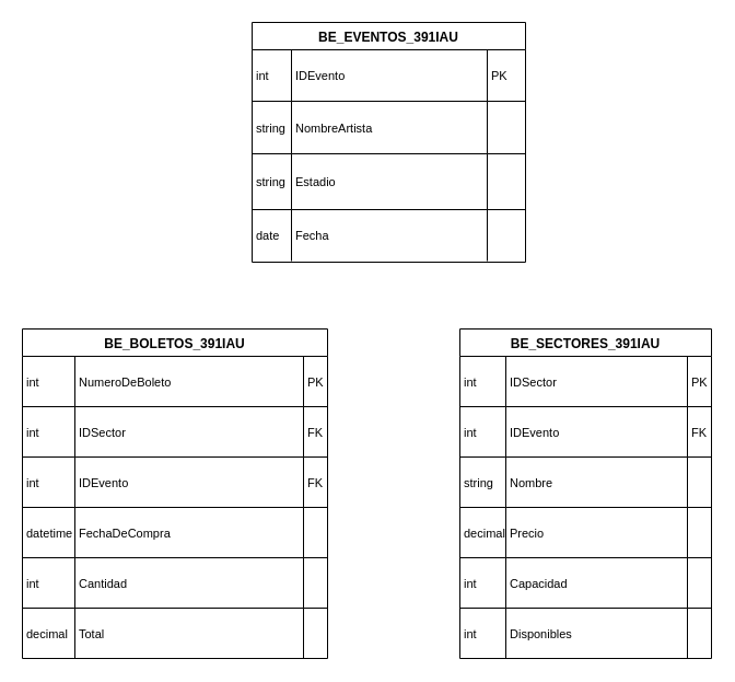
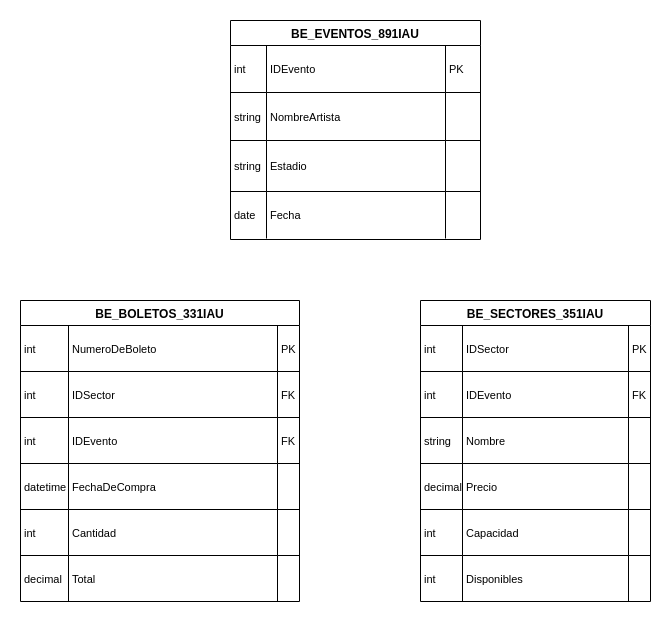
  <mxCell id="0" />
  <mxCell id="1" parent="0" />
- <mxCell id="2" value="BE_EVENTOS_391IAU" style="shape=table;startSize=25;container=1;collapsible=0;childLayout=tableLayout;fixedRows=1;rowLines=1;fontStyle=1;align=center;resizeLast=1;" vertex="1" parent="1"><mxGeometry x="230" y="20" width="250" height="219" as="geometry" /></mxCell>
+ <mxCell id="2" value="BE_EVENTOS_891IAU" style="shape=table;startSize=25;container=1;collapsible=0;childLayout=tableLayout;fixedRows=1;rowLines=1;fontStyle=1;align=center;resizeLast=1;" vertex="1" parent="1"><mxGeometry x="230" y="20" width="250" height="219" as="geometry" /></mxCell>
  <mxCell id="3" style="shape=tableRow;horizontal=0;startSize=0;swimlaneHead=0;swimlaneBody=0;fillColor=none;collapsible=0;dropTarget=0;points=[[0,0.5],[1,0.5]];portConstraint=eastwest;top=0;left=0;right=0;bottom=0;" vertex="1" parent="2"><mxGeometry y="25" width="250" height="47" as="geometry" /></mxCell>
  <mxCell id="4" value="int" style="shape=partialRectangle;connectable=0;fillColor=none;top=0;left=0;bottom=0;right=0;align=left;spacingLeft=2;overflow=hidden;fontSize=11;" vertex="1" parent="3"><mxGeometry width="36" height="47" as="geometry"><mxRectangle width="36" height="47" as="alternateBounds" /></mxGeometry></mxCell>
  <mxCell id="5" value="IDEvento" style="shape=partialRectangle;connectable=0;fillColor=none;top=0;left=0;bottom=0;right=0;align=left;spacingLeft=2;overflow=hidden;fontSize=11;" vertex="1" parent="3"><mxGeometry x="36" width="179" height="47" as="geometry"><mxRectangle width="179" height="47" as="alternateBounds" /></mxGeometry></mxCell>
  <mxCell id="6" value="PK" style="shape=partialRectangle;connectable=0;fillColor=none;top=0;left=0;bottom=0;right=0;align=left;spacingLeft=2;overflow=hidden;fontSize=11;" vertex="1" parent="3"><mxGeometry x="215" width="35" height="47" as="geometry"><mxRectangle width="35" height="47" as="alternateBounds" /></mxGeometry></mxCell>
  <mxCell id="7" style="shape=tableRow;horizontal=0;startSize=0;swimlaneHead=0;swimlaneBody=0;fillColor=none;collapsible=0;dropTarget=0;points=[[0,0.5],[1,0.5]];portConstraint=eastwest;top=0;left=0;right=0;bottom=0;" vertex="1" parent="2"><mxGeometry y="72" width="250" height="48" as="geometry" /></mxCell>
  <mxCell id="8" value="string" style="shape=partialRectangle;connectable=0;fillColor=none;top=0;left=0;bottom=0;right=0;align=left;spacingLeft=2;overflow=hidden;fontSize=11;" vertex="1" parent="7"><mxGeometry width="36" height="48" as="geometry"><mxRectangle width="36" height="48" as="alternateBounds" /></mxGeometry></mxCell>
  <mxCell id="9" value="NombreArtista" style="shape=partialRectangle;connectable=0;fillColor=none;top=0;left=0;bottom=0;right=0;align=left;spacingLeft=2;overflow=hidden;fontSize=11;" vertex="1" parent="7"><mxGeometry x="36" width="179" height="48" as="geometry"><mxRectangle width="179" height="48" as="alternateBounds" /></mxGeometry></mxCell>
  <mxCell id="10" value="" style="shape=partialRectangle;connectable=0;fillColor=none;top=0;left=0;bottom=0;right=0;align=left;spacingLeft=2;overflow=hidden;fontSize=11;" vertex="1" parent="7"><mxGeometry x="215" width="35" height="48" as="geometry"><mxRectangle width="35" height="48" as="alternateBounds" /></mxGeometry></mxCell>
  <mxCell id="11" style="shape=tableRow;horizontal=0;startSize=0;swimlaneHead=0;swimlaneBody=0;fillColor=none;collapsible=0;dropTarget=0;points=[[0,0.5],[1,0.5]];portConstraint=eastwest;top=0;left=0;right=0;bottom=0;" vertex="1" parent="2"><mxGeometry y="120" width="250" height="51" as="geometry" /></mxCell>
  <mxCell id="12" value="string" style="shape=partialRectangle;connectable=0;fillColor=none;top=0;left=0;bottom=0;right=0;align=left;spacingLeft=2;overflow=hidden;fontSize=11;" vertex="1" parent="11"><mxGeometry width="36" height="51" as="geometry"><mxRectangle width="36" height="51" as="alternateBounds" /></mxGeometry></mxCell>
  <mxCell id="13" value="Estadio" style="shape=partialRectangle;connectable=0;fillColor=none;top=0;left=0;bottom=0;right=0;align=left;spacingLeft=2;overflow=hidden;fontSize=11;" vertex="1" parent="11"><mxGeometry x="36" width="179" height="51" as="geometry"><mxRectangle width="179" height="51" as="alternateBounds" /></mxGeometry></mxCell>
  <mxCell id="14" value="" style="shape=partialRectangle;connectable=0;fillColor=none;top=0;left=0;bottom=0;right=0;align=left;spacingLeft=2;overflow=hidden;fontSize=11;" vertex="1" parent="11"><mxGeometry x="215" width="35" height="51" as="geometry"><mxRectangle width="35" height="51" as="alternateBounds" /></mxGeometry></mxCell>
  <mxCell id="15" style="shape=tableRow;horizontal=0;startSize=0;swimlaneHead=0;swimlaneBody=0;fillColor=none;collapsible=0;dropTarget=0;points=[[0,0.5],[1,0.5]];portConstraint=eastwest;top=0;left=0;right=0;bottom=0;" vertex="1" parent="2"><mxGeometry y="171" width="250" height="47" as="geometry" /></mxCell>
  <mxCell id="16" value="date" style="shape=partialRectangle;connectable=0;fillColor=none;top=0;left=0;bottom=0;right=0;align=left;spacingLeft=2;overflow=hidden;fontSize=11;" vertex="1" parent="15"><mxGeometry width="36" height="47" as="geometry"><mxRectangle width="36" height="47" as="alternateBounds" /></mxGeometry></mxCell>
  <mxCell id="17" value="Fecha" style="shape=partialRectangle;connectable=0;fillColor=none;top=0;left=0;bottom=0;right=0;align=left;spacingLeft=2;overflow=hidden;fontSize=11;" vertex="1" parent="15"><mxGeometry x="36" width="179" height="47" as="geometry"><mxRectangle width="179" height="47" as="alternateBounds" /></mxGeometry></mxCell>
  <mxCell id="18" value="" style="shape=partialRectangle;connectable=0;fillColor=none;top=0;left=0;bottom=0;right=0;align=left;spacingLeft=2;overflow=hidden;fontSize=11;" vertex="1" parent="15"><mxGeometry x="215" width="35" height="47" as="geometry"><mxRectangle width="35" height="47" as="alternateBounds" /></mxGeometry></mxCell>
- <mxCell id="19" value="BE_SECTORES_391IAU" style="shape=table;startSize=25;container=1;collapsible=0;childLayout=tableLayout;fixedRows=1;rowLines=1;fontStyle=1;align=center;resizeLast=1;" vertex="1" parent="1"><mxGeometry x="420" y="300" width="230" height="301" as="geometry" /></mxCell>
+ <mxCell id="19" value="BE_SECTORES_351IAU" style="shape=table;startSize=25;container=1;collapsible=0;childLayout=tableLayout;fixedRows=1;rowLines=1;fontStyle=1;align=center;resizeLast=1;" vertex="1" parent="1"><mxGeometry x="420" y="300" width="230" height="301" as="geometry" /></mxCell>
  <mxCell id="20" style="shape=tableRow;horizontal=0;startSize=0;swimlaneHead=0;swimlaneBody=0;fillColor=none;collapsible=0;dropTarget=0;points=[[0,0.5],[1,0.5]];portConstraint=eastwest;top=0;left=0;right=0;bottom=0;" vertex="1" parent="19"><mxGeometry y="25" width="230" height="46" as="geometry" /></mxCell>
  <mxCell id="21" value="int" style="shape=partialRectangle;connectable=0;fillColor=none;top=0;left=0;bottom=0;right=0;align=left;spacingLeft=2;overflow=hidden;fontSize=11;" vertex="1" parent="20"><mxGeometry width="42" height="46" as="geometry"><mxRectangle width="42" height="46" as="alternateBounds" /></mxGeometry></mxCell>
  <mxCell id="22" value="IDSector" style="shape=partialRectangle;connectable=0;fillColor=none;top=0;left=0;bottom=0;right=0;align=left;spacingLeft=2;overflow=hidden;fontSize=11;" vertex="1" parent="20"><mxGeometry x="42" width="166" height="46" as="geometry"><mxRectangle width="166" height="46" as="alternateBounds" /></mxGeometry></mxCell>
  <mxCell id="23" value="PK" style="shape=partialRectangle;connectable=0;fillColor=none;top=0;left=0;bottom=0;right=0;align=left;spacingLeft=2;overflow=hidden;fontSize=11;" vertex="1" parent="20"><mxGeometry x="208" width="22" height="46" as="geometry"><mxRectangle width="22" height="46" as="alternateBounds" /></mxGeometry></mxCell>
  <mxCell id="24" style="shape=tableRow;horizontal=0;startSize=0;swimlaneHead=0;swimlaneBody=0;fillColor=none;collapsible=0;dropTarget=0;points=[[0,0.5],[1,0.5]];portConstraint=eastwest;top=0;left=0;right=0;bottom=0;" vertex="1" parent="19"><mxGeometry y="71" width="230" height="46" as="geometry" /></mxCell>
  <mxCell id="25" value="int" style="shape=partialRectangle;connectable=0;fillColor=none;top=0;left=0;bottom=0;right=0;align=left;spacingLeft=2;overflow=hidden;fontSize=11;" vertex="1" parent="24"><mxGeometry width="42" height="46" as="geometry"><mxRectangle width="42" height="46" as="alternateBounds" /></mxGeometry></mxCell>
  <mxCell id="26" value="IDEvento" style="shape=partialRectangle;connectable=0;fillColor=none;top=0;left=0;bottom=0;right=0;align=left;spacingLeft=2;overflow=hidden;fontSize=11;" vertex="1" parent="24"><mxGeometry x="42" width="166" height="46" as="geometry"><mxRectangle width="166" height="46" as="alternateBounds" /></mxGeometry></mxCell>
  <mxCell id="27" value="FK" style="shape=partialRectangle;connectable=0;fillColor=none;top=0;left=0;bottom=0;right=0;align=left;spacingLeft=2;overflow=hidden;fontSize=11;" vertex="1" parent="24"><mxGeometry x="208" width="22" height="46" as="geometry"><mxRectangle width="22" height="46" as="alternateBounds" /></mxGeometry></mxCell>
  <mxCell id="28" style="shape=tableRow;horizontal=0;startSize=0;swimlaneHead=0;swimlaneBody=0;fillColor=none;collapsible=0;dropTarget=0;points=[[0,0.5],[1,0.5]];portConstraint=eastwest;top=0;left=0;right=0;bottom=0;" vertex="1" parent="19"><mxGeometry y="117" width="230" height="46" as="geometry" /></mxCell>
  <mxCell id="29" value="string" style="shape=partialRectangle;connectable=0;fillColor=none;top=0;left=0;bottom=0;right=0;align=left;spacingLeft=2;overflow=hidden;fontSize=11;" vertex="1" parent="28"><mxGeometry width="42" height="46" as="geometry"><mxRectangle width="42" height="46" as="alternateBounds" /></mxGeometry></mxCell>
  <mxCell id="30" value="Nombre" style="shape=partialRectangle;connectable=0;fillColor=none;top=0;left=0;bottom=0;right=0;align=left;spacingLeft=2;overflow=hidden;fontSize=11;" vertex="1" parent="28"><mxGeometry x="42" width="166" height="46" as="geometry"><mxRectangle width="166" height="46" as="alternateBounds" /></mxGeometry></mxCell>
  <mxCell id="31" value="" style="shape=partialRectangle;connectable=0;fillColor=none;top=0;left=0;bottom=0;right=0;align=left;spacingLeft=2;overflow=hidden;fontSize=11;" vertex="1" parent="28"><mxGeometry x="208" width="22" height="46" as="geometry"><mxRectangle width="22" height="46" as="alternateBounds" /></mxGeometry></mxCell>
  <mxCell id="32" style="shape=tableRow;horizontal=0;startSize=0;swimlaneHead=0;swimlaneBody=0;fillColor=none;collapsible=0;dropTarget=0;points=[[0,0.5],[1,0.5]];portConstraint=eastwest;top=0;left=0;right=0;bottom=0;" vertex="1" parent="19"><mxGeometry y="163" width="230" height="46" as="geometry" /></mxCell>
  <mxCell id="33" value="decimal" style="shape=partialRectangle;connectable=0;fillColor=none;top=0;left=0;bottom=0;right=0;align=left;spacingLeft=2;overflow=hidden;fontSize=11;" vertex="1" parent="32"><mxGeometry width="42" height="46" as="geometry"><mxRectangle width="42" height="46" as="alternateBounds" /></mxGeometry></mxCell>
  <mxCell id="34" value="Precio" style="shape=partialRectangle;connectable=0;fillColor=none;top=0;left=0;bottom=0;right=0;align=left;spacingLeft=2;overflow=hidden;fontSize=11;" vertex="1" parent="32"><mxGeometry x="42" width="166" height="46" as="geometry"><mxRectangle width="166" height="46" as="alternateBounds" /></mxGeometry></mxCell>
  <mxCell id="35" value="" style="shape=partialRectangle;connectable=0;fillColor=none;top=0;left=0;bottom=0;right=0;align=left;spacingLeft=2;overflow=hidden;fontSize=11;" vertex="1" parent="32"><mxGeometry x="208" width="22" height="46" as="geometry"><mxRectangle width="22" height="46" as="alternateBounds" /></mxGeometry></mxCell>
  <mxCell id="36" style="shape=tableRow;horizontal=0;startSize=0;swimlaneHead=0;swimlaneBody=0;fillColor=none;collapsible=0;dropTarget=0;points=[[0,0.5],[1,0.5]];portConstraint=eastwest;top=0;left=0;right=0;bottom=0;" vertex="1" parent="19"><mxGeometry y="209" width="230" height="46" as="geometry" /></mxCell>
  <mxCell id="37" value="int" style="shape=partialRectangle;connectable=0;fillColor=none;top=0;left=0;bottom=0;right=0;align=left;spacingLeft=2;overflow=hidden;fontSize=11;" vertex="1" parent="36"><mxGeometry width="42" height="46" as="geometry"><mxRectangle width="42" height="46" as="alternateBounds" /></mxGeometry></mxCell>
  <mxCell id="38" value="Capacidad" style="shape=partialRectangle;connectable=0;fillColor=none;top=0;left=0;bottom=0;right=0;align=left;spacingLeft=2;overflow=hidden;fontSize=11;" vertex="1" parent="36"><mxGeometry x="42" width="166" height="46" as="geometry"><mxRectangle width="166" height="46" as="alternateBounds" /></mxGeometry></mxCell>
  <mxCell id="39" value="" style="shape=partialRectangle;connectable=0;fillColor=none;top=0;left=0;bottom=0;right=0;align=left;spacingLeft=2;overflow=hidden;fontSize=11;" vertex="1" parent="36"><mxGeometry x="208" width="22" height="46" as="geometry"><mxRectangle width="22" height="46" as="alternateBounds" /></mxGeometry></mxCell>
  <mxCell id="40" style="shape=tableRow;horizontal=0;startSize=0;swimlaneHead=0;swimlaneBody=0;fillColor=none;collapsible=0;dropTarget=0;points=[[0,0.5],[1,0.5]];portConstraint=eastwest;top=0;left=0;right=0;bottom=0;" vertex="1" parent="19"><mxGeometry y="255" width="230" height="46" as="geometry" /></mxCell>
  <mxCell id="41" value="int" style="shape=partialRectangle;connectable=0;fillColor=none;top=0;left=0;bottom=0;right=0;align=left;spacingLeft=2;overflow=hidden;fontSize=11;" vertex="1" parent="40"><mxGeometry width="42" height="46" as="geometry"><mxRectangle width="42" height="46" as="alternateBounds" /></mxGeometry></mxCell>
  <mxCell id="42" value="Disponibles" style="shape=partialRectangle;connectable=0;fillColor=none;top=0;left=0;bottom=0;right=0;align=left;spacingLeft=2;overflow=hidden;fontSize=11;" vertex="1" parent="40"><mxGeometry x="42" width="166" height="46" as="geometry"><mxRectangle width="166" height="46" as="alternateBounds" /></mxGeometry></mxCell>
  <mxCell id="43" value="" style="shape=partialRectangle;connectable=0;fillColor=none;top=0;left=0;bottom=0;right=0;align=left;spacingLeft=2;overflow=hidden;fontSize=11;" vertex="1" parent="40"><mxGeometry x="208" width="22" height="46" as="geometry"><mxRectangle width="22" height="46" as="alternateBounds" /></mxGeometry></mxCell>
- <mxCell id="44" value="BE_BOLETOS_391IAU" style="shape=table;startSize=25;container=1;collapsible=0;childLayout=tableLayout;fixedRows=1;rowLines=1;fontStyle=1;align=center;resizeLast=1;" vertex="1" parent="1"><mxGeometry x="20" y="300" width="279" height="301" as="geometry" /></mxCell>
+ <mxCell id="44" value="BE_BOLETOS_331IAU" style="shape=table;startSize=25;container=1;collapsible=0;childLayout=tableLayout;fixedRows=1;rowLines=1;fontStyle=1;align=center;resizeLast=1;" vertex="1" parent="1"><mxGeometry x="20" y="300" width="279" height="301" as="geometry" /></mxCell>
  <mxCell id="45" style="shape=tableRow;horizontal=0;startSize=0;swimlaneHead=0;swimlaneBody=0;fillColor=none;collapsible=0;dropTarget=0;points=[[0,0.5],[1,0.5]];portConstraint=eastwest;top=0;left=0;right=0;bottom=0;" vertex="1" parent="44"><mxGeometry y="25" width="279" height="46" as="geometry" /></mxCell>
  <mxCell id="46" value="int" style="shape=partialRectangle;connectable=0;fillColor=none;top=0;left=0;bottom=0;right=0;align=left;spacingLeft=2;overflow=hidden;fontSize=11;" vertex="1" parent="45"><mxGeometry width="48" height="46" as="geometry"><mxRectangle width="48" height="46" as="alternateBounds" /></mxGeometry></mxCell>
  <mxCell id="47" value="NumeroDeBoleto" style="shape=partialRectangle;connectable=0;fillColor=none;top=0;left=0;bottom=0;right=0;align=left;spacingLeft=2;overflow=hidden;fontSize=11;" vertex="1" parent="45"><mxGeometry x="48" width="209" height="46" as="geometry"><mxRectangle width="209" height="46" as="alternateBounds" /></mxGeometry></mxCell>
  <mxCell id="48" value="PK" style="shape=partialRectangle;connectable=0;fillColor=none;top=0;left=0;bottom=0;right=0;align=left;spacingLeft=2;overflow=hidden;fontSize=11;" vertex="1" parent="45"><mxGeometry x="257" width="22" height="46" as="geometry"><mxRectangle width="22" height="46" as="alternateBounds" /></mxGeometry></mxCell>
  <mxCell id="49" style="shape=tableRow;horizontal=0;startSize=0;swimlaneHead=0;swimlaneBody=0;fillColor=none;collapsible=0;dropTarget=0;points=[[0,0.5],[1,0.5]];portConstraint=eastwest;top=0;left=0;right=0;bottom=0;" vertex="1" parent="44"><mxGeometry y="71" width="279" height="46" as="geometry" /></mxCell>
  <mxCell id="50" value="int" style="shape=partialRectangle;connectable=0;fillColor=none;top=0;left=0;bottom=0;right=0;align=left;spacingLeft=2;overflow=hidden;fontSize=11;" vertex="1" parent="49"><mxGeometry width="48" height="46" as="geometry"><mxRectangle width="48" height="46" as="alternateBounds" /></mxGeometry></mxCell>
  <mxCell id="51" value="IDSector" style="shape=partialRectangle;connectable=0;fillColor=none;top=0;left=0;bottom=0;right=0;align=left;spacingLeft=2;overflow=hidden;fontSize=11;" vertex="1" parent="49"><mxGeometry x="48" width="209" height="46" as="geometry"><mxRectangle width="209" height="46" as="alternateBounds" /></mxGeometry></mxCell>
  <mxCell id="52" value="FK" style="shape=partialRectangle;connectable=0;fillColor=none;top=0;left=0;bottom=0;right=0;align=left;spacingLeft=2;overflow=hidden;fontSize=11;" vertex="1" parent="49"><mxGeometry x="257" width="22" height="46" as="geometry"><mxRectangle width="22" height="46" as="alternateBounds" /></mxGeometry></mxCell>
  <mxCell id="53" style="shape=tableRow;horizontal=0;startSize=0;swimlaneHead=0;swimlaneBody=0;fillColor=none;collapsible=0;dropTarget=0;points=[[0,0.5],[1,0.5]];portConstraint=eastwest;top=0;left=0;right=0;bottom=0;" vertex="1" parent="44"><mxGeometry y="117" width="279" height="46" as="geometry" /></mxCell>
  <mxCell id="54" value="int" style="shape=partialRectangle;connectable=0;fillColor=none;top=0;left=0;bottom=0;right=0;align=left;spacingLeft=2;overflow=hidden;fontSize=11;" vertex="1" parent="53"><mxGeometry width="48" height="46" as="geometry"><mxRectangle width="48" height="46" as="alternateBounds" /></mxGeometry></mxCell>
  <mxCell id="55" value="IDEvento" style="shape=partialRectangle;connectable=0;fillColor=none;top=0;left=0;bottom=0;right=0;align=left;spacingLeft=2;overflow=hidden;fontSize=11;" vertex="1" parent="53"><mxGeometry x="48" width="209" height="46" as="geometry"><mxRectangle width="209" height="46" as="alternateBounds" /></mxGeometry></mxCell>
  <mxCell id="56" value="FK" style="shape=partialRectangle;connectable=0;fillColor=none;top=0;left=0;bottom=0;right=0;align=left;spacingLeft=2;overflow=hidden;fontSize=11;" vertex="1" parent="53"><mxGeometry x="257" width="22" height="46" as="geometry"><mxRectangle width="22" height="46" as="alternateBounds" /></mxGeometry></mxCell>
  <mxCell id="57" style="shape=tableRow;horizontal=0;startSize=0;swimlaneHead=0;swimlaneBody=0;fillColor=none;collapsible=0;dropTarget=0;points=[[0,0.5],[1,0.5]];portConstraint=eastwest;top=0;left=0;right=0;bottom=0;" vertex="1" parent="44"><mxGeometry y="163" width="279" height="46" as="geometry" /></mxCell>
  <mxCell id="58" value="datetime" style="shape=partialRectangle;connectable=0;fillColor=none;top=0;left=0;bottom=0;right=0;align=left;spacingLeft=2;overflow=hidden;fontSize=11;" vertex="1" parent="57"><mxGeometry width="48" height="46" as="geometry"><mxRectangle width="48" height="46" as="alternateBounds" /></mxGeometry></mxCell>
  <mxCell id="59" value="FechaDeCompra" style="shape=partialRectangle;connectable=0;fillColor=none;top=0;left=0;bottom=0;right=0;align=left;spacingLeft=2;overflow=hidden;fontSize=11;" vertex="1" parent="57"><mxGeometry x="48" width="209" height="46" as="geometry"><mxRectangle width="209" height="46" as="alternateBounds" /></mxGeometry></mxCell>
  <mxCell id="60" value="" style="shape=partialRectangle;connectable=0;fillColor=none;top=0;left=0;bottom=0;right=0;align=left;spacingLeft=2;overflow=hidden;fontSize=11;" vertex="1" parent="57"><mxGeometry x="257" width="22" height="46" as="geometry"><mxRectangle width="22" height="46" as="alternateBounds" /></mxGeometry></mxCell>
  <mxCell id="61" style="shape=tableRow;horizontal=0;startSize=0;swimlaneHead=0;swimlaneBody=0;fillColor=none;collapsible=0;dropTarget=0;points=[[0,0.5],[1,0.5]];portConstraint=eastwest;top=0;left=0;right=0;bottom=0;" vertex="1" parent="44"><mxGeometry y="209" width="279" height="46" as="geometry" /></mxCell>
  <mxCell id="62" value="int" style="shape=partialRectangle;connectable=0;fillColor=none;top=0;left=0;bottom=0;right=0;align=left;spacingLeft=2;overflow=hidden;fontSize=11;" vertex="1" parent="61"><mxGeometry width="48" height="46" as="geometry"><mxRectangle width="48" height="46" as="alternateBounds" /></mxGeometry></mxCell>
  <mxCell id="63" value="Cantidad" style="shape=partialRectangle;connectable=0;fillColor=none;top=0;left=0;bottom=0;right=0;align=left;spacingLeft=2;overflow=hidden;fontSize=11;" vertex="1" parent="61"><mxGeometry x="48" width="209" height="46" as="geometry"><mxRectangle width="209" height="46" as="alternateBounds" /></mxGeometry></mxCell>
  <mxCell id="64" value="" style="shape=partialRectangle;connectable=0;fillColor=none;top=0;left=0;bottom=0;right=0;align=left;spacingLeft=2;overflow=hidden;fontSize=11;" vertex="1" parent="61"><mxGeometry x="257" width="22" height="46" as="geometry"><mxRectangle width="22" height="46" as="alternateBounds" /></mxGeometry></mxCell>
  <mxCell id="65" style="shape=tableRow;horizontal=0;startSize=0;swimlaneHead=0;swimlaneBody=0;fillColor=none;collapsible=0;dropTarget=0;points=[[0,0.5],[1,0.5]];portConstraint=eastwest;top=0;left=0;right=0;bottom=0;" vertex="1" parent="44"><mxGeometry y="255" width="279" height="46" as="geometry" /></mxCell>
  <mxCell id="66" value="decimal" style="shape=partialRectangle;connectable=0;fillColor=none;top=0;left=0;bottom=0;right=0;align=left;spacingLeft=2;overflow=hidden;fontSize=11;" vertex="1" parent="65"><mxGeometry width="48" height="46" as="geometry"><mxRectangle width="48" height="46" as="alternateBounds" /></mxGeometry></mxCell>
  <mxCell id="67" value="Total" style="shape=partialRectangle;connectable=0;fillColor=none;top=0;left=0;bottom=0;right=0;align=left;spacingLeft=2;overflow=hidden;fontSize=11;" vertex="1" parent="65"><mxGeometry x="48" width="209" height="46" as="geometry"><mxRectangle width="209" height="46" as="alternateBounds" /></mxGeometry></mxCell>
  <mxCell id="68" value="" style="shape=partialRectangle;connectable=0;fillColor=none;top=0;left=0;bottom=0;right=0;align=left;spacingLeft=2;overflow=hidden;fontSize=11;" vertex="1" parent="65"><mxGeometry x="257" width="22" height="46" as="geometry"><mxRectangle width="22" height="46" as="alternateBounds" /></mxGeometry></mxCell>
